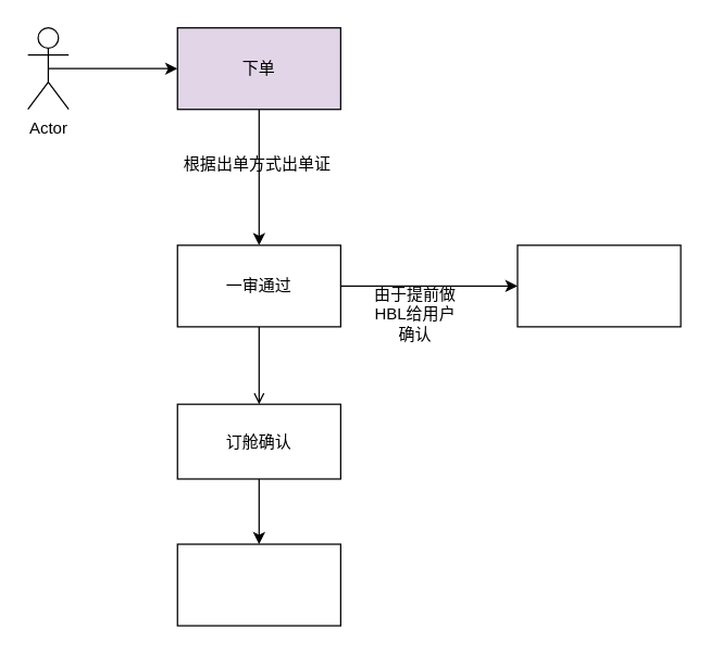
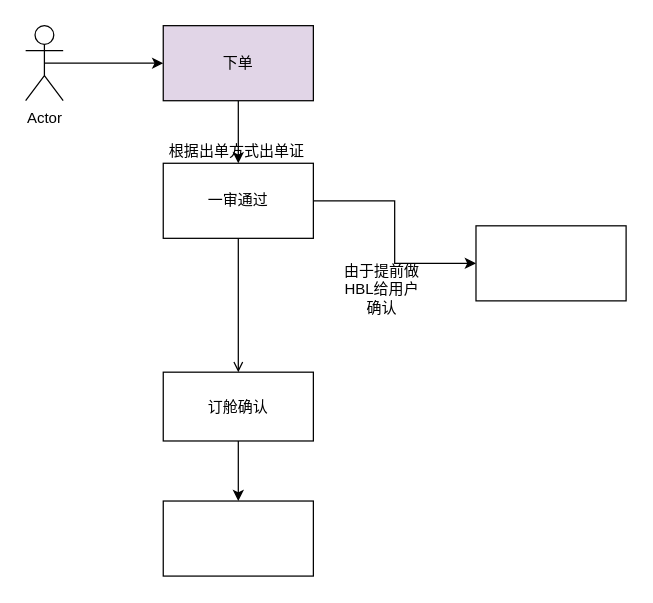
  <mxCell id="0" />
  <mxCell id="1" parent="0" />
  <mxCell id="2" style="edgeStyle=orthogonalEdgeStyle;rounded=0;orthogonalLoop=1;jettySize=auto;html=1;exitX=0.5;exitY=1;exitDx=0;exitDy=0;" edge="1" parent="1" source="3" target="8"><mxGeometry relative="1" as="geometry" /></mxCell>
  <mxCell id="3" value="下单" style="rounded=0;whiteSpace=wrap;html=1;fillColor=#e1d5e7;" vertex="1" parent="1"><mxGeometry x="130" y="20" width="120" height="60" as="geometry" /></mxCell>
  <mxCell id="4" style="edgeStyle=orthogonalEdgeStyle;rounded=0;orthogonalLoop=1;jettySize=auto;html=1;exitX=0.5;exitY=0.5;exitDx=0;exitDy=0;exitPerimeter=0;" edge="1" parent="1" source="5" target="3"><mxGeometry relative="1" as="geometry" /></mxCell>
  <mxCell id="5" value="Actor" style="shape=umlActor;verticalLabelPosition=bottom;verticalAlign=top;html=1;outlineConnect=0;" vertex="1" parent="1"><mxGeometry x="20" y="20" width="30" height="60" as="geometry" /></mxCell>
  <mxCell id="6" value="" style="edgeStyle=orthogonalEdgeStyle;rounded=0;orthogonalLoop=1;jettySize=auto;html=1;endArrow=open;" edge="1" parent="1" source="8" target="10"><mxGeometry relative="1" as="geometry" /></mxCell>
  <mxCell id="7" style="edgeStyle=orthogonalEdgeStyle;rounded=0;orthogonalLoop=1;jettySize=auto;html=1;" edge="1" parent="1" source="8" target="11"><mxGeometry relative="1" as="geometry" /></mxCell>
- <mxCell id="8" value="一审通过" style="rounded=0;whiteSpace=wrap;html=1;" vertex="1" parent="1"><mxGeometry x="130" y="180" width="120" height="60" as="geometry" /></mxCell>
+ <mxCell id="8" value="一审通过" style="rounded=0;whiteSpace=wrap;html=1;" vertex="1" parent="1"><mxGeometry x="130" y="130" width="120" height="60" as="geometry" /></mxCell>
  <mxCell id="9" style="edgeStyle=orthogonalEdgeStyle;rounded=0;orthogonalLoop=1;jettySize=auto;html=1;" edge="1" parent="1" source="10" target="13"><mxGeometry relative="1" as="geometry" /></mxCell>
  <mxCell id="10" value="订舱确认" style="rounded=0;whiteSpace=wrap;html=1;" vertex="1" parent="1"><mxGeometry x="130" y="297" width="120" height="55" as="geometry" /></mxCell>
  <mxCell id="11" value="" style="rounded=0;whiteSpace=wrap;html=1;" vertex="1" parent="1"><mxGeometry x="380" y="180" width="120" height="60" as="geometry" /></mxCell>
  <mxCell id="12" value="由于提前做HBL给用户确认" style="text;html=1;strokeColor=none;fillColor=none;align=center;verticalAlign=middle;whiteSpace=wrap;rounded=0;" vertex="1" parent="1"><mxGeometry x="270" y="230" width="70" as="geometry" /></mxCell>
  <mxCell id="13" value="" style="rounded=0;whiteSpace=wrap;html=1;" vertex="1" parent="1"><mxGeometry x="130" y="400" width="120" height="60" as="geometry" /></mxCell>
  <mxCell id="14" value="根据出单方式出单证" style="text;html=1;strokeColor=none;fillColor=none;align=center;verticalAlign=middle;whiteSpace=wrap;rounded=0;" vertex="1" parent="1"><mxGeometry x="129" y="120" width="120" as="geometry" /></mxCell>
